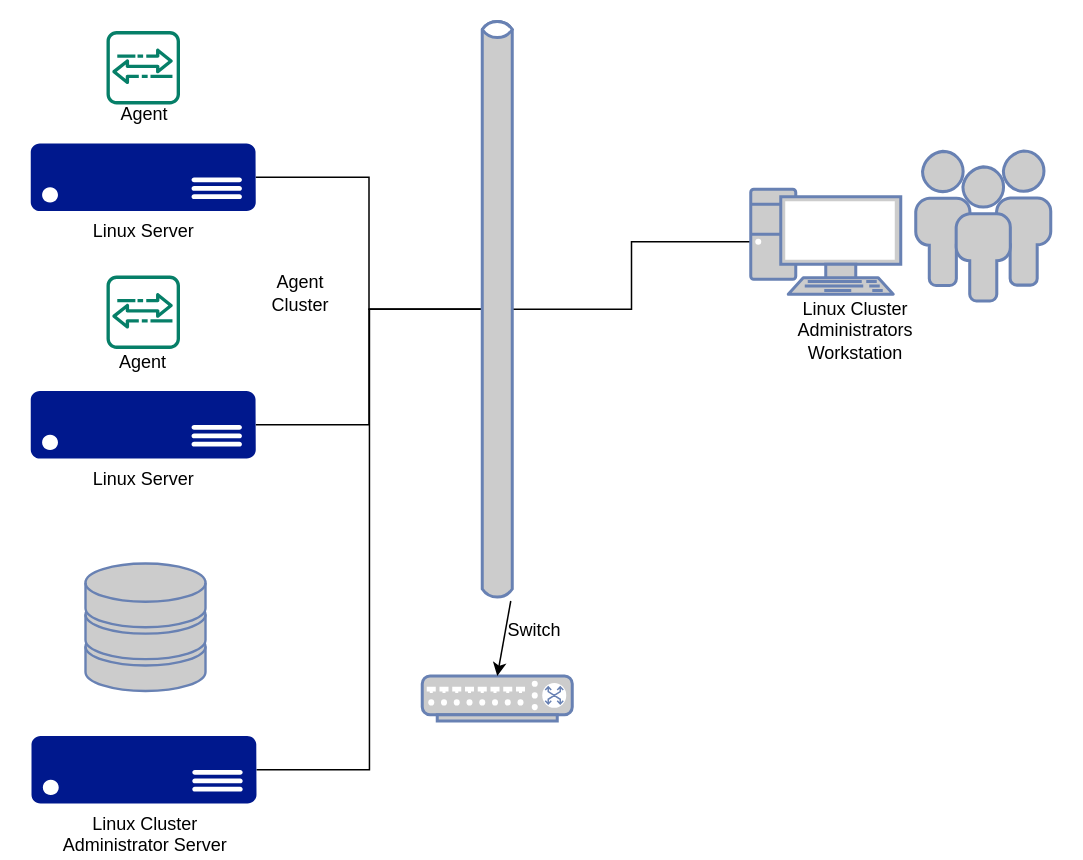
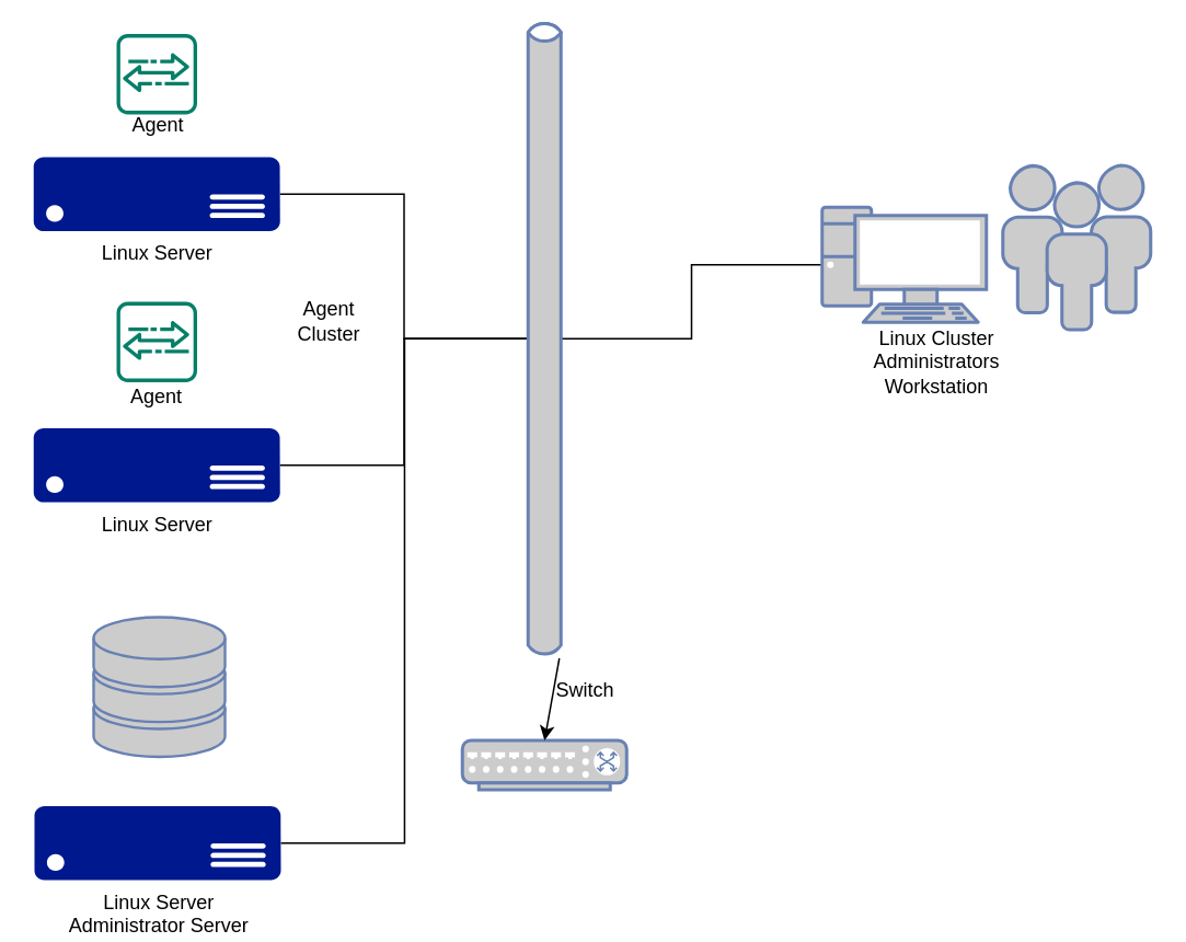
  <mxCell id="0" />
  <mxCell id="1" parent="0" />
  <mxCell id="2" value="" style="fontColor=#0066CC;verticalAlign=top;verticalLabelPosition=bottom;labelPosition=center;align=center;html=1;outlineConnect=0;fillColor=#CCCCCC;strokeColor=#6881B3;gradientColor=none;gradientDirection=north;strokeWidth=2;shape=mxgraph.networks.storage;" parent="1" vertex="1"><mxGeometry x="56.5" y="375" width="80" height="85" as="geometry" /></mxCell>
  <mxCell id="3" value="" style="fontColor=#0066CC;verticalAlign=top;verticalLabelPosition=bottom;labelPosition=center;align=center;html=1;outlineConnect=0;fillColor=#CCCCCC;strokeColor=#6881B3;gradientColor=none;gradientDirection=north;strokeWidth=2;shape=mxgraph.networks.users;" parent="1" vertex="1"><mxGeometry x="610" y="100" width="90" height="100" as="geometry" /></mxCell>
  <mxCell id="4" value="" style="fontColor=#0066CC;verticalAlign=top;verticalLabelPosition=bottom;labelPosition=center;align=center;html=1;outlineConnect=0;fillColor=#CCCCCC;strokeColor=#6881B3;gradientColor=none;gradientDirection=north;strokeWidth=2;shape=mxgraph.networks.switch;" parent="1" vertex="1"><mxGeometry x="281" y="450" width="100" height="30" as="geometry" /></mxCell>
  <mxCell id="5" style="edgeStyle=orthogonalEdgeStyle;rounded=0;orthogonalLoop=1;jettySize=auto;html=1;entryX=1;entryY=0.5;entryDx=0;entryDy=0;entryPerimeter=0;endArrow=none;endFill=0;" parent="1" source="10" target="17" edge="1"><mxGeometry relative="1" as="geometry" /></mxCell>
  <mxCell id="6" style="edgeStyle=orthogonalEdgeStyle;rounded=0;orthogonalLoop=1;jettySize=auto;html=1;entryX=1;entryY=0.5;entryDx=0;entryDy=0;entryPerimeter=0;endArrow=none;endFill=0;" parent="1" source="10" target="18" edge="1"><mxGeometry relative="1" as="geometry" /></mxCell>
  <mxCell id="7" style="edgeStyle=orthogonalEdgeStyle;rounded=0;orthogonalLoop=1;jettySize=auto;html=1;entryX=1;entryY=0.5;entryDx=0;entryDy=0;entryPerimeter=0;endArrow=none;endFill=0;" parent="1" source="10" target="19" edge="1"><mxGeometry relative="1" as="geometry" /></mxCell>
  <mxCell id="8" style="edgeStyle=orthogonalEdgeStyle;rounded=0;orthogonalLoop=1;jettySize=auto;html=1;" parent="1" source="10" target="4" edge="1"><mxGeometry relative="1" as="geometry" /></mxCell>
  <mxCell id="9" style="edgeStyle=orthogonalEdgeStyle;rounded=0;orthogonalLoop=1;jettySize=auto;html=1;endArrow=none;endFill=0;" parent="1" source="10" target="11" edge="1"><mxGeometry relative="1" as="geometry" /></mxCell>
  <mxCell id="10" value="" style="html=1;outlineConnect=0;fillColor=#CCCCCC;strokeColor=#6881B3;gradientColor=none;gradientDirection=north;strokeWidth=2;shape=mxgraph.networks.bus;gradientColor=none;gradientDirection=north;fontColor=#ffffff;perimeter=backbonePerimeter;backboneSize=20;rotation=-90;" parent="1" vertex="1"><mxGeometry x="136.5" y="195.5" width="389" height="20" as="geometry" /></mxCell>
  <mxCell id="11" value="" style="fontColor=#0066CC;verticalAlign=top;verticalLabelPosition=bottom;labelPosition=center;align=center;html=1;outlineConnect=0;fillColor=#CCCCCC;strokeColor=#6881B3;gradientColor=none;gradientDirection=north;strokeWidth=2;shape=mxgraph.networks.pc;" parent="1" vertex="1"><mxGeometry x="500" y="125.5" width="100" height="70" as="geometry" /></mxCell>
  <mxCell id="12" value="Agent Cluster" style="text;html=1;strokeColor=none;fillColor=none;align=center;verticalAlign=middle;whiteSpace=wrap;rounded=0;" parent="1" vertex="1"><mxGeometry x="170" y="180" width="60" height="30" as="geometry" /></mxCell>
  <mxCell id="13" value="Switch" style="text;html=1;strokeColor=none;fillColor=none;align=center;verticalAlign=middle;whiteSpace=wrap;rounded=0;" parent="1" vertex="1"><mxGeometry x="326" y="405" width="60" height="30" as="geometry" /></mxCell>
  <mxCell id="14" value="" style="sketch=0;outlineConnect=0;fontColor=#232F3E;gradientColor=none;fillColor=#067F68;strokeColor=none;dashed=0;verticalLabelPosition=bottom;verticalAlign=top;align=center;html=1;fontSize=12;fontStyle=0;aspect=fixed;shape=mxgraph.aws4.agent2;" parent="1" vertex="1"><mxGeometry x="70.5" y="20" width="49" height="49" as="geometry" /></mxCell>
  <mxCell id="15" value="Agent" style="text;html=1;strokeColor=none;fillColor=none;align=center;verticalAlign=middle;whiteSpace=wrap;rounded=0;" parent="1" vertex="1"><mxGeometry x="65.5" y="61" width="60" height="30" as="geometry" /></mxCell>
  <mxCell id="16" value="Linux Cluster Administrators&lt;br&gt;Workstation" style="text;html=1;strokeColor=none;fillColor=none;align=center;verticalAlign=middle;whiteSpace=wrap;rounded=0;" parent="1" vertex="1"><mxGeometry x="540" y="205" width="60" height="30" as="geometry" /></mxCell>
  <mxCell id="17" value="Linux Server" style="sketch=0;aspect=fixed;pointerEvents=1;shadow=0;dashed=0;html=1;strokeColor=none;labelPosition=center;verticalLabelPosition=bottom;verticalAlign=top;align=center;fillColor=#00188D;shape=mxgraph.azure.server" parent="1" vertex="1"><mxGeometry x="20" y="95" width="150" height="45" as="geometry" /></mxCell>
  <mxCell id="18" value="Linux Server" style="sketch=0;aspect=fixed;pointerEvents=1;shadow=0;dashed=0;html=1;strokeColor=none;labelPosition=center;verticalLabelPosition=bottom;verticalAlign=top;align=center;fillColor=#00188D;shape=mxgraph.azure.server" parent="1" vertex="1"><mxGeometry x="20" y="260" width="150" height="45" as="geometry" /></mxCell>
- <mxCell id="19" value="Linux Cluster&lt;br&gt;Administrator Server" style="sketch=0;aspect=fixed;pointerEvents=1;shadow=0;dashed=0;html=1;strokeColor=none;labelPosition=center;verticalLabelPosition=bottom;verticalAlign=top;align=center;fillColor=#00188D;shape=mxgraph.azure.server" parent="1" vertex="1"><mxGeometry x="20.5" y="490" width="150" height="45" as="geometry" /></mxCell>
+ <mxCell id="19" value="Linux Server&lt;br&gt;Administrator Server" style="sketch=0;aspect=fixed;pointerEvents=1;shadow=0;dashed=0;html=1;strokeColor=none;labelPosition=center;verticalLabelPosition=bottom;verticalAlign=top;align=center;fillColor=#00188D;shape=mxgraph.azure.server" parent="1" vertex="1"><mxGeometry x="20.5" y="490" width="150" height="45" as="geometry" /></mxCell>
  <mxCell id="20" value="" style="sketch=0;outlineConnect=0;fontColor=#232F3E;gradientColor=none;fillColor=#067F68;strokeColor=none;dashed=0;verticalLabelPosition=bottom;verticalAlign=top;align=center;html=1;fontSize=12;fontStyle=0;aspect=fixed;shape=mxgraph.aws4.agent2;" parent="1" vertex="1"><mxGeometry x="70.5" y="183" width="49" height="49" as="geometry" /></mxCell>
  <mxCell id="21" value="Agent" style="text;html=1;strokeColor=none;fillColor=none;align=center;verticalAlign=middle;whiteSpace=wrap;rounded=0;" parent="1" vertex="1"><mxGeometry x="64.5" y="226" width="60" height="30" as="geometry" /></mxCell>
